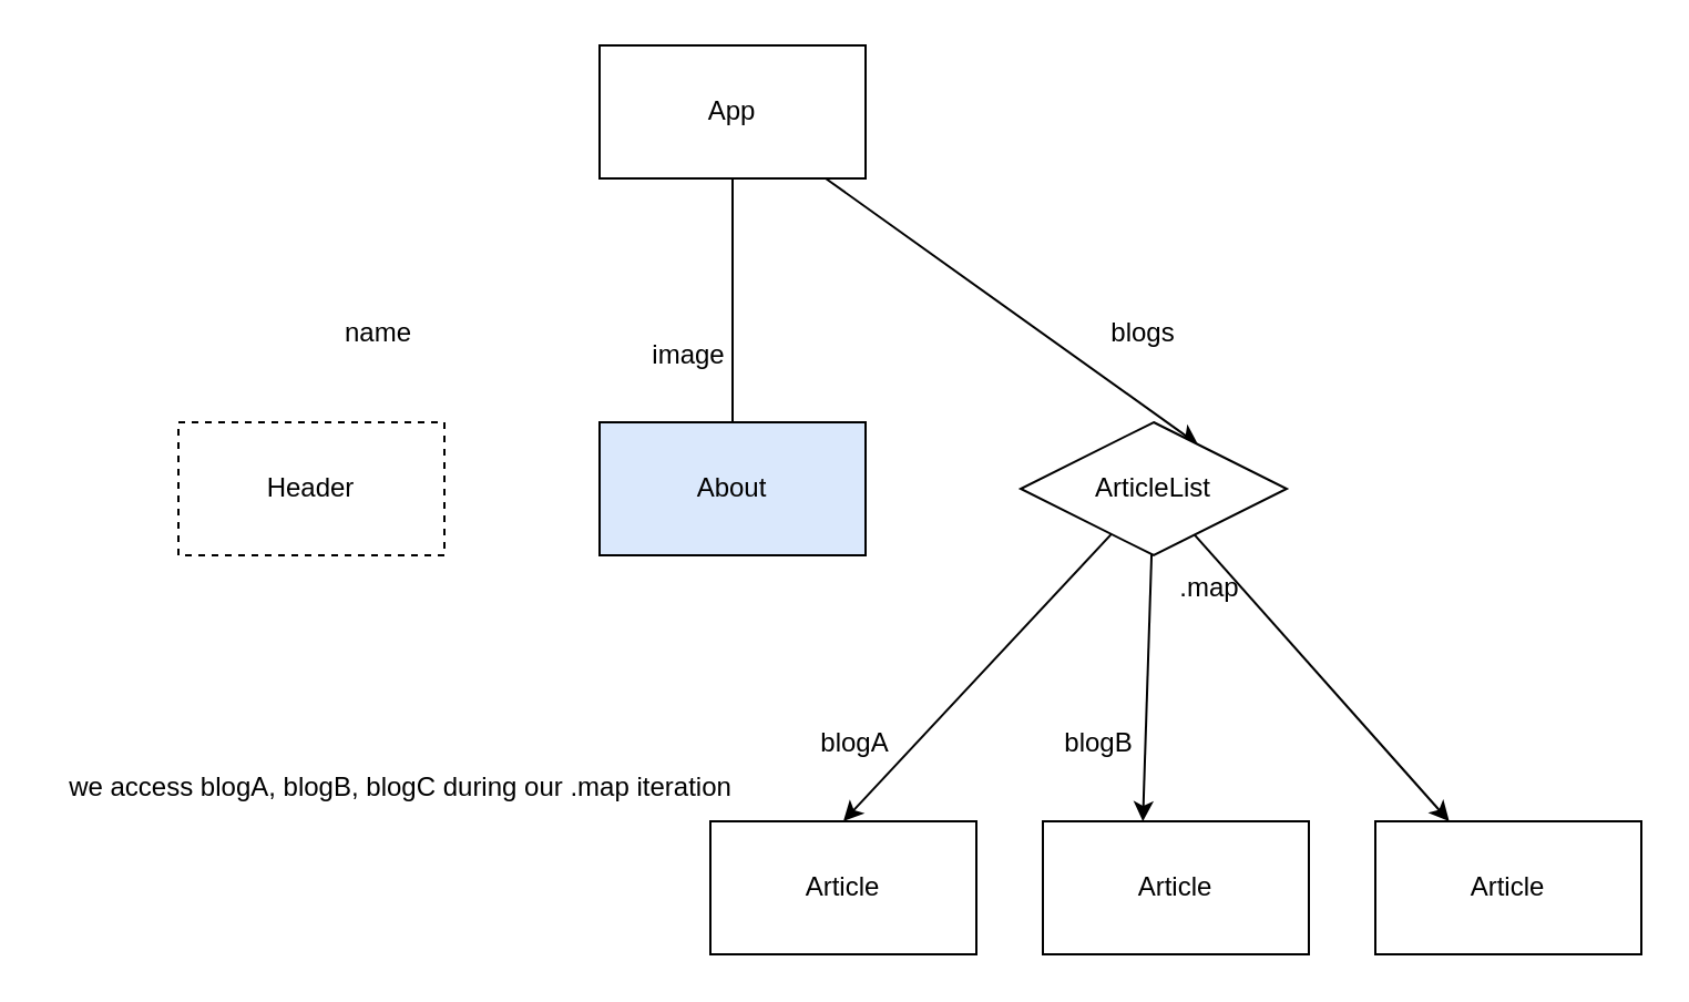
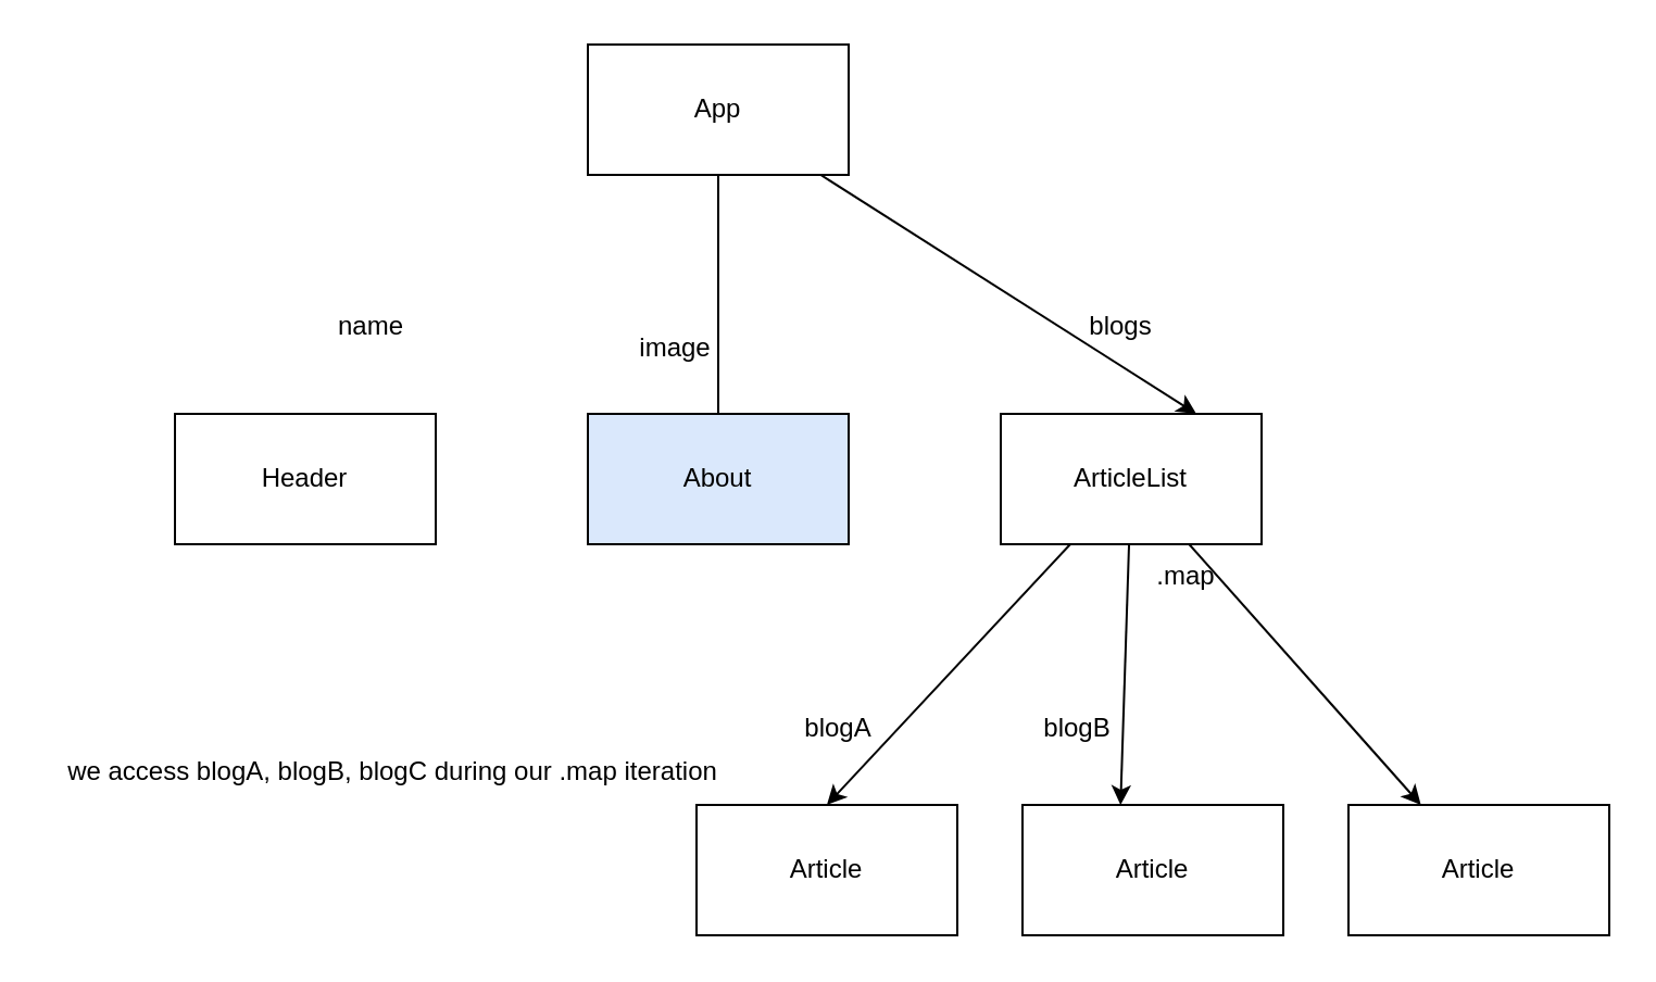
  <mxCell id="0" />
  <mxCell id="1" parent="0" />
  <mxCell id="2" style="edgeStyle=none;html=1;entryX=0.5;entryY=0;entryDx=0;entryDy=0;endArrow=none;" edge="1" parent="1" source="4" target="6"><mxGeometry relative="1" as="geometry" /></mxCell>
  <mxCell id="3" style="edgeStyle=none;html=1;entryX=0.75;entryY=0;entryDx=0;entryDy=0;" edge="1" parent="1" source="4" target="10"><mxGeometry relative="1" as="geometry" /></mxCell>
  <mxCell id="4" value="App" style="whiteSpace=wrap;html=1;" vertex="1" parent="1"><mxGeometry x="270" y="20" width="120" height="60" as="geometry" /></mxCell>
- <mxCell id="5" value="Header" style="whiteSpace=wrap;html=1;dashed=1;" vertex="1" parent="1"><mxGeometry x="80" y="190" width="120" height="60" as="geometry" /></mxCell>
+ <mxCell id="5" value="Header" style="whiteSpace=wrap;html=1;" vertex="1" parent="1"><mxGeometry x="80" y="190" width="120" height="60" as="geometry" /></mxCell>
  <mxCell id="6" value="About" style="whiteSpace=wrap;html=1;fillColor=#dae8fc;" vertex="1" parent="1"><mxGeometry x="270" y="190" width="120" height="60" as="geometry" /></mxCell>
  <mxCell id="7" style="edgeStyle=none;html=1;entryX=0.5;entryY=0;entryDx=0;entryDy=0;" edge="1" parent="1" source="10" target="11"><mxGeometry relative="1" as="geometry" /></mxCell>
  <mxCell id="8" style="edgeStyle=none;html=1;entryX=0.376;entryY=0;entryDx=0;entryDy=0;entryPerimeter=0;" edge="1" parent="1" source="10" target="16"><mxGeometry relative="1" as="geometry" /></mxCell>
  <mxCell id="9" style="edgeStyle=none;html=1;" edge="1" parent="1" source="10" target="17"><mxGeometry relative="1" as="geometry" /></mxCell>
- <mxCell id="10" value="ArticleList" style="rhombus;whiteSpace=wrap;html=1;" vertex="1" parent="1"><mxGeometry x="460" y="190" width="120" height="60" as="geometry" /></mxCell>
+ <mxCell id="10" value="ArticleList" style="whiteSpace=wrap;html=1;" vertex="1" parent="1"><mxGeometry x="460" y="190" width="120" height="60" as="geometry" /></mxCell>
  <mxCell id="11" value="Article" style="whiteSpace=wrap;html=1;" vertex="1" parent="1"><mxGeometry x="320" y="370" width="120" height="60" as="geometry" /></mxCell>
  <mxCell id="12" value="name" style="text;html=1;align=center;verticalAlign=middle;resizable=0;points=[];autosize=1;strokeColor=none;fillColor=none;" vertex="1" parent="1"><mxGeometry x="145" y="135" width="50" height="30" as="geometry" /></mxCell>
  <mxCell id="13" value="image" style="text;html=1;align=center;verticalAlign=middle;resizable=0;points=[];autosize=1;strokeColor=none;fillColor=none;" vertex="1" parent="1"><mxGeometry x="280" y="145" width="60" height="30" as="geometry" /></mxCell>
  <mxCell id="14" value="blogs" style="text;html=1;align=center;verticalAlign=middle;resizable=0;points=[];autosize=1;strokeColor=none;fillColor=none;" vertex="1" parent="1"><mxGeometry x="490" y="135" width="50" height="30" as="geometry" /></mxCell>
  <mxCell id="15" value="blogA" style="text;html=1;align=center;verticalAlign=middle;resizable=0;points=[];autosize=1;strokeColor=none;fillColor=none;" vertex="1" parent="1"><mxGeometry x="360" y="320" width="50" height="30" as="geometry" /></mxCell>
  <mxCell id="16" value="Article" style="whiteSpace=wrap;html=1;" vertex="1" parent="1"><mxGeometry x="470" y="370" width="120" height="60" as="geometry" /></mxCell>
  <mxCell id="17" value="Article" style="whiteSpace=wrap;html=1;" vertex="1" parent="1"><mxGeometry x="620" y="370" width="120" height="60" as="geometry" /></mxCell>
  <mxCell id="18" value="blogB" style="text;html=1;align=center;verticalAlign=middle;resizable=0;points=[];autosize=1;strokeColor=none;fillColor=none;" vertex="1" parent="1"><mxGeometry x="470" y="320" width="50" height="30" as="geometry" /></mxCell>
  <mxCell id="19" value="we access blogA, blogB, blogC during our .map iteration" style="text;html=1;align=center;verticalAlign=middle;resizable=0;points=[];autosize=1;strokeColor=none;fillColor=none;" vertex="1" parent="1"><mxGeometry x="20" y="340" width="320" height="30" as="geometry" /></mxCell>
  <mxCell id="20" value=".map" style="text;html=1;align=center;verticalAlign=middle;resizable=0;points=[];autosize=1;strokeColor=none;fillColor=none;" vertex="1" parent="1"><mxGeometry x="520" y="250" width="50" height="30" as="geometry" /></mxCell>
